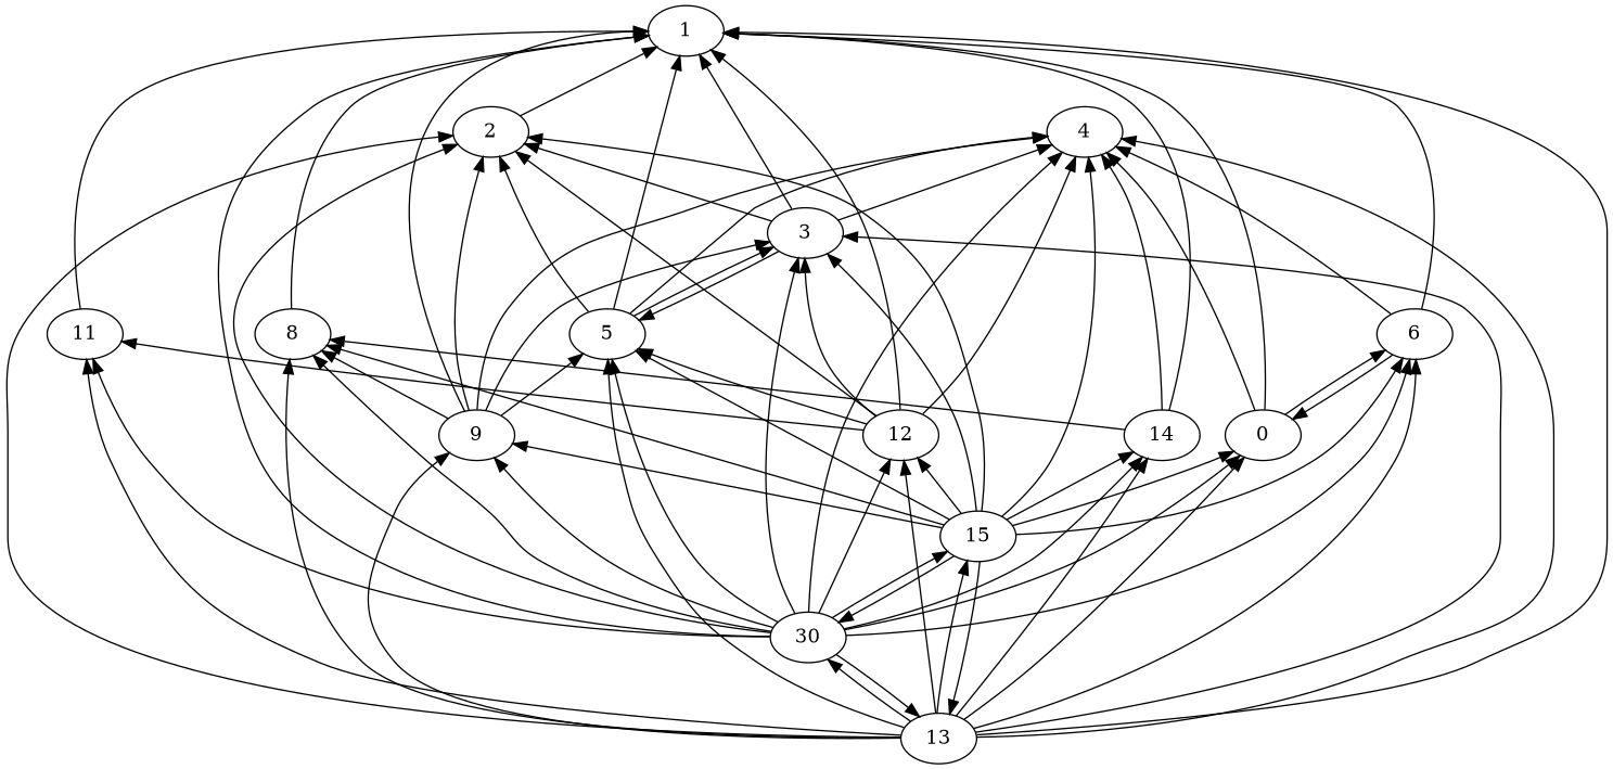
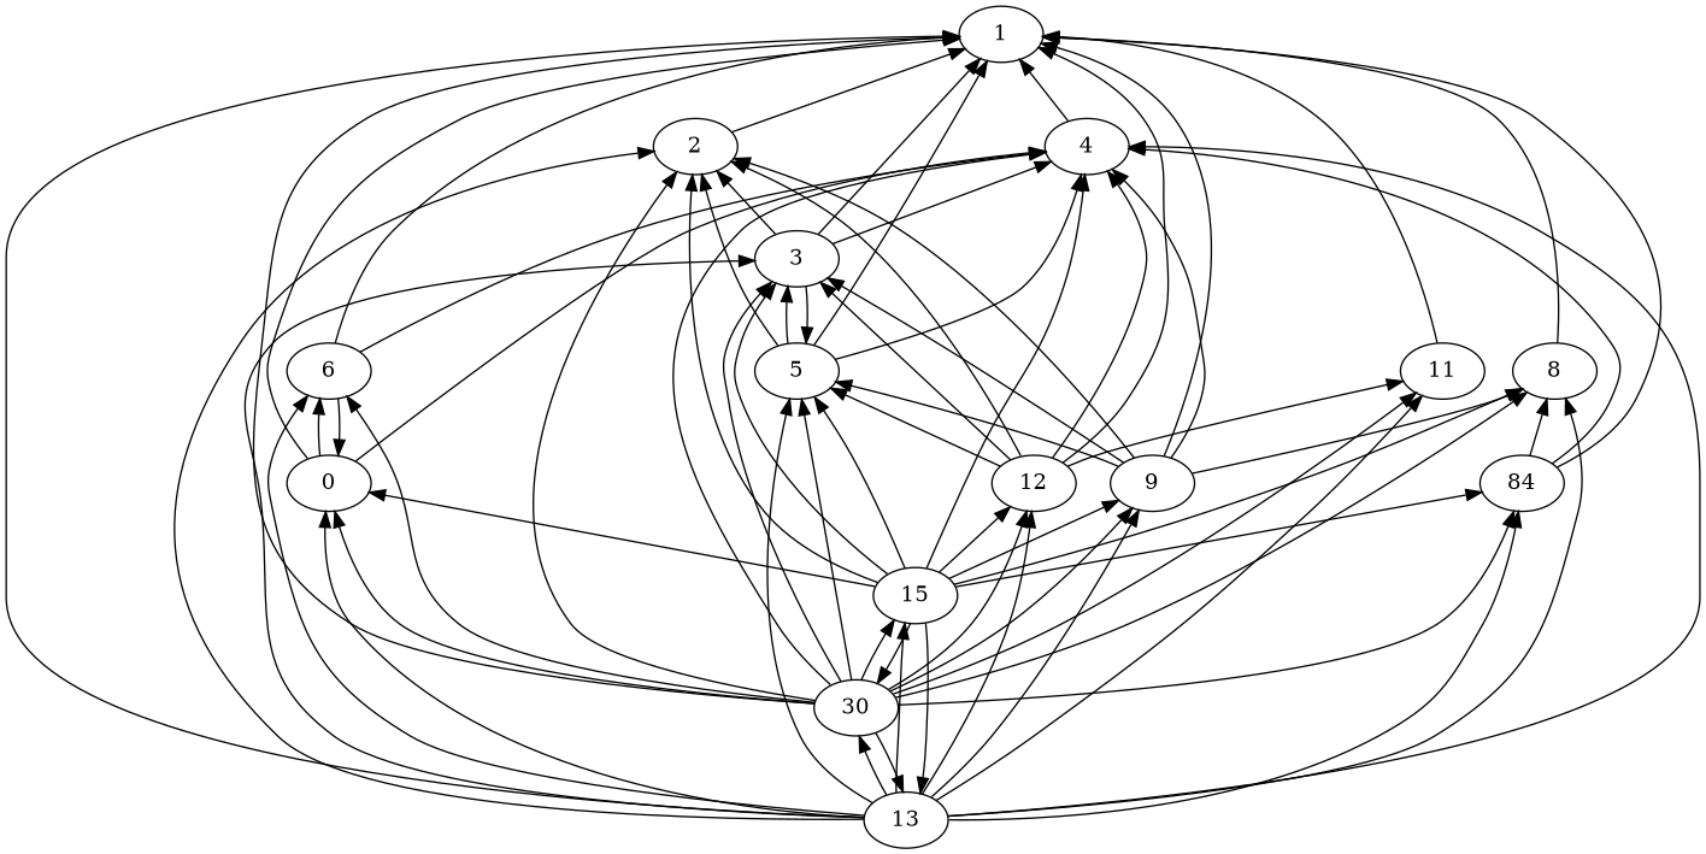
  strict digraph {
    edge [dir=back]
    n1 [height=0.5 label=1 width=0.75]
    n2 [height=0.5 label=2 width=0.75]
    n3 [height=0.5 label=3 width=0.75]
    n4 [height=0.5 label=4 width=0.75]
    n5 [height=0.5 label=5 width=0.75]
    n6 [height=0.5 label=6 width=0.75]
    n7 [height=0.5 label=0 width=0.75]
    n8 [height=0.5 label=8 width=0.75]
    n9 [height=0.5 label=9 width=0.75]
    n10 [height=0.5 label=30 width=0.75]
    n11 [height=0.5 label=11 width=0.75]
    n12 [height=0.5 label=12 width=0.75]
    n13 [height=0.5 label=13 width=0.75]
-   n14 [height=0.5 label=14 width=0.75]
+   n14 [height=0.5 label=84 width=0.75]
    n15 [height=0.5 label=15 width=0.75]
    n1 -> n2
    n1 -> n3
+   n1 -> n4
    n1 -> n5
    n1 -> n6
    n1 -> n7
    n1 -> n8
    n1 -> n9
    n1 -> n10
    n1 -> n11
    n1 -> n12
    n1 -> n13
    n1 -> n14
    n2 -> n3
    n2 -> n5
    n2 -> n9
    n2 -> n10
    n2 -> n12
    n2 -> n13
    n2 -> n15
    n3 -> n5
    n3 -> n9
    n3 -> n10
    n3 -> n12
    n3 -> n13
    n3 -> n15
    n4 -> n3
    n4 -> n5
    n4 -> n6
    n4 -> n7
    n4 -> n9
    n4 -> n10
    n4 -> n12
    n4 -> n13
    n4 -> n14
    n4 -> n15
    n5 -> n3
    n5 -> n9
    n5 -> n10
    n5 -> n12
    n5 -> n13
    n5 -> n15
    n6 -> n7
    n6 -> n10
    n6 -> n13
-   n6 -> n15
    n7 -> n6
    n7 -> n10
    n7 -> n13
    n7 -> n15
    n8 -> n9
    n8 -> n10
    n8 -> n13
    n8 -> n14
    n8 -> n15
    n9 -> n10
    n9 -> n13
    n9 -> n15
    n10 -> n13
    n10 -> n15
    n11 -> n10
    n11 -> n12
    n11 -> n13
    n12 -> n10
    n12 -> n13
    n12 -> n15
    n13 -> n10
    n13 -> n15
    n14 -> n10
    n14 -> n13
    n14 -> n15
    n15 -> n10
    n15 -> n13
  }
